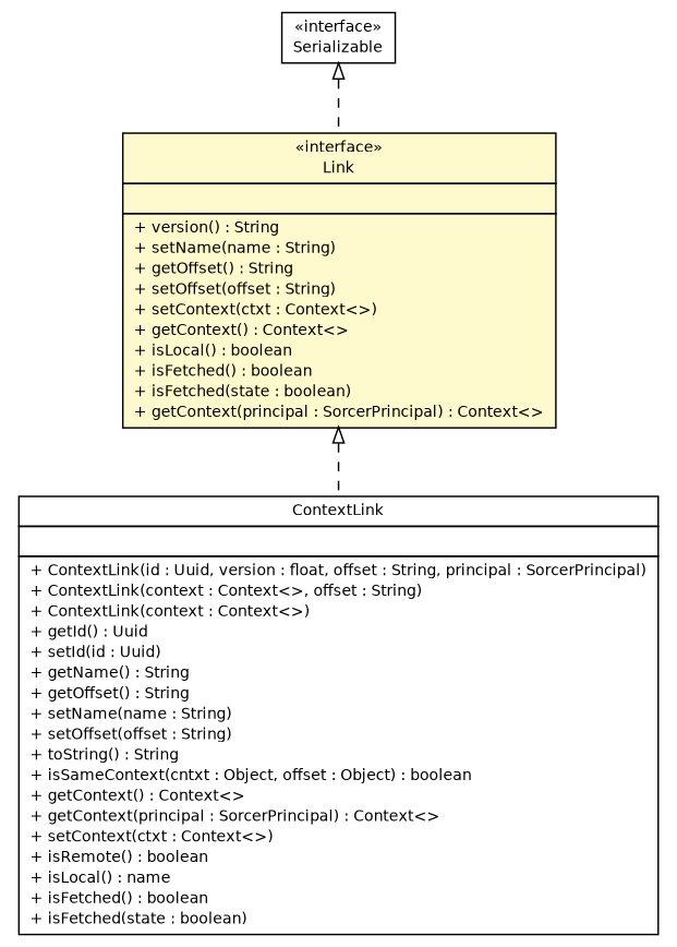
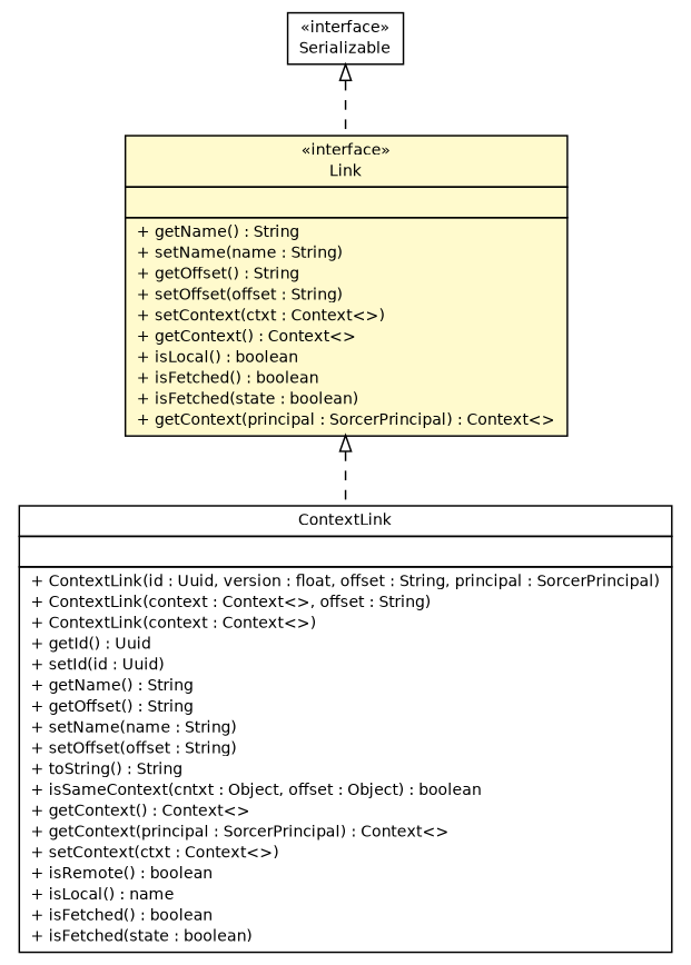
  digraph {
    nodesep=0.25
    ranksep=0.5
    node [fontcolor=black fontname=Helvetica fontsize=10.0 shape=plaintext]
    edge [arrowtail=empty dir=back fontname=Helvetica fontsize=10 headport=p labelfontname=Helvetica labelfontsize=10 style=dashed tailport=p]
    n1 [label=<<table title="sorcer.core.context.ContextLink" border="0" cellborder="1" cellspacing="0" cellpadding="2" port="p" href="../core/context/ContextLink.html"> 		<tr><td><table border="0" cellspacing="0" cellpadding="1"> <tr><td align="center" balign="center"> ContextLink </td></tr> 		</table></td></tr> 		<tr><td><table border="0" cellspacing="0" cellpadding="1"> <tr><td align="left" balign="left">  </td></tr> 		</table></td></tr> 		<tr><td><table border="0" cellspacing="0" cellpadding="1"> <tr><td align="left" balign="left"> + ContextLink(id : Uuid, version : float, offset : String, principal : SorcerPrincipal) </td></tr> <tr><td align="left" balign="left"> + ContextLink(context : Context&lt;&gt;, offset : String) </td></tr> <tr><td align="left" balign="left"> + ContextLink(context : Context&lt;&gt;) </td></tr> <tr><td align="left" balign="left"> + getId() : Uuid </td></tr> <tr><td align="left" balign="left"> + setId(id : Uuid) </td></tr> <tr><td align="left" balign="left"> + getName() : String </td></tr> <tr><td align="left" balign="left"> + getOffset() : String </td></tr> <tr><td align="left" balign="left"> + setName(name : String) </td></tr> <tr><td align="left" balign="left"> + setOffset(offset : String) </td></tr> <tr><td align="left" balign="left"> + toString() : String </td></tr> <tr><td align="left" balign="left"> + isSameContext(cntxt : Object, offset : Object) : boolean </td></tr> <tr><td align="left" balign="left"> + getContext() : Context&lt;&gt; </td></tr> <tr><td align="left" balign="left"> + getContext(principal : SorcerPrincipal) : Context&lt;&gt; </td></tr> <tr><td align="left" balign="left"> + setContext(ctxt : Context&lt;&gt;) </td></tr> <tr><td align="left" balign="left"> + isRemote() : boolean </td></tr> <tr><td align="left" balign="left"> + isLocal() : name </td></tr> <tr><td align="left" balign="left"> + isFetched() : boolean </td></tr> <tr><td align="left" balign="left"> + isFetched(state : boolean) </td></tr> 		</table></td></tr> 		</table>>]
-   n2 [label=<<table title="sorcer.service.Link" border="0" cellborder="1" cellspacing="0" cellpadding="2" port="p" bgcolor="lemonChiffon" href="./Link.html"> 		<tr><td><table border="0" cellspacing="0" cellpadding="1"> <tr><td align="center" balign="center"> &#171;interface&#187; </td></tr> <tr><td align="center" balign="center"> Link </td></tr> 		</table></td></tr> 		<tr><td><table border="0" cellspacing="0" cellpadding="1"> <tr><td align="left" balign="left">  </td></tr> 		</table></td></tr> 		<tr><td><table border="0" cellspacing="0" cellpadding="1"> <tr><td align="left" balign="left"> + version() : String </td></tr> <tr><td align="left" balign="left"> + setName(name : String) </td></tr> <tr><td align="left" balign="left"> + getOffset() : String </td></tr> <tr><td align="left" balign="left"> + setOffset(offset : String) </td></tr> <tr><td align="left" balign="left"> + setContext(ctxt : Context&lt;&gt;) </td></tr> <tr><td align="left" balign="left"> + getContext() : Context&lt;&gt; </td></tr> <tr><td align="left" balign="left"> + isLocal() : boolean </td></tr> <tr><td align="left" balign="left"> + isFetched() : boolean </td></tr> <tr><td align="left" balign="left"> + isFetched(state : boolean) </td></tr> <tr><td align="left" balign="left"> + getContext(principal : SorcerPrincipal) : Context&lt;&gt; </td></tr> 		</table></td></tr> 		</table>>]
+   n2 [label=<<table title="sorcer.service.Link" border="0" cellborder="1" cellspacing="0" cellpadding="2" port="p" bgcolor="lemonChiffon" href="./Link.html"> 		<tr><td><table border="0" cellspacing="0" cellpadding="1"> <tr><td align="center" balign="center"> &#171;interface&#187; </td></tr> <tr><td align="center" balign="center"> Link </td></tr> 		</table></td></tr> 		<tr><td><table border="0" cellspacing="0" cellpadding="1"> <tr><td align="left" balign="left">  </td></tr> 		</table></td></tr> 		<tr><td><table border="0" cellspacing="0" cellpadding="1"> <tr><td align="left" balign="left"> + getName() : String </td></tr> <tr><td align="left" balign="left"> + setName(name : String) </td></tr> <tr><td align="left" balign="left"> + getOffset() : String </td></tr> <tr><td align="left" balign="left"> + setOffset(offset : String) </td></tr> <tr><td align="left" balign="left"> + setContext(ctxt : Context&lt;&gt;) </td></tr> <tr><td align="left" balign="left"> + getContext() : Context&lt;&gt; </td></tr> <tr><td align="left" balign="left"> + isLocal() : boolean </td></tr> <tr><td align="left" balign="left"> + isFetched() : boolean </td></tr> <tr><td align="left" balign="left"> + isFetched(state : boolean) </td></tr> <tr><td align="left" balign="left"> + getContext(principal : SorcerPrincipal) : Context&lt;&gt; </td></tr> 		</table></td></tr> 		</table>>]
    n3 [label=<<table title="java.io.Serializable" border="0" cellborder="1" cellspacing="0" cellpadding="2" port="p" href="http://docs.oracle.com/javase/7/docs/api/java/io/Serializable.html"> 		<tr><td><table border="0" cellspacing="0" cellpadding="1"> <tr><td align="center" balign="center"> &#171;interface&#187; </td></tr> <tr><td align="center" balign="center"> Serializable </td></tr> 		</table></td></tr> 		</table>>]
    n2 -> n1
    n3 -> n2
  }
